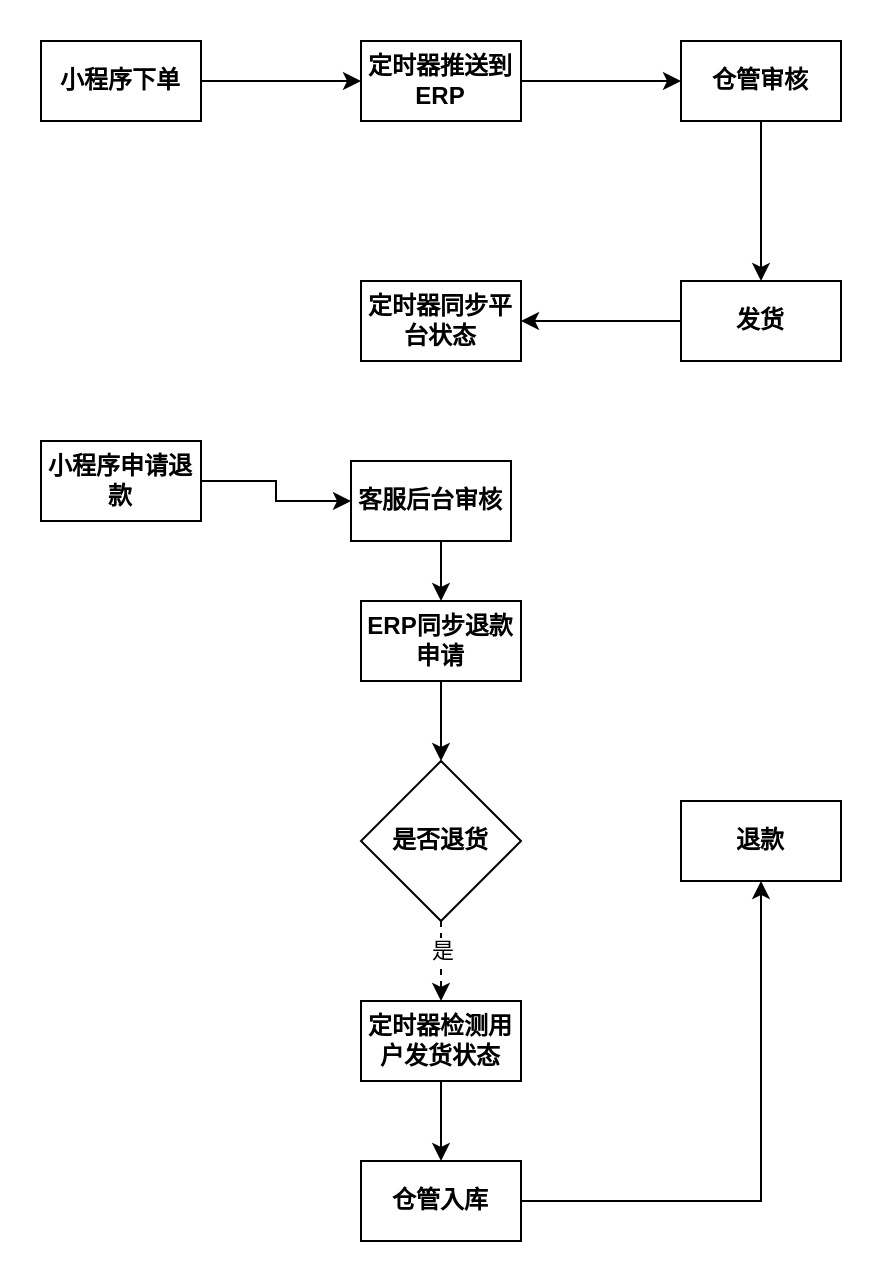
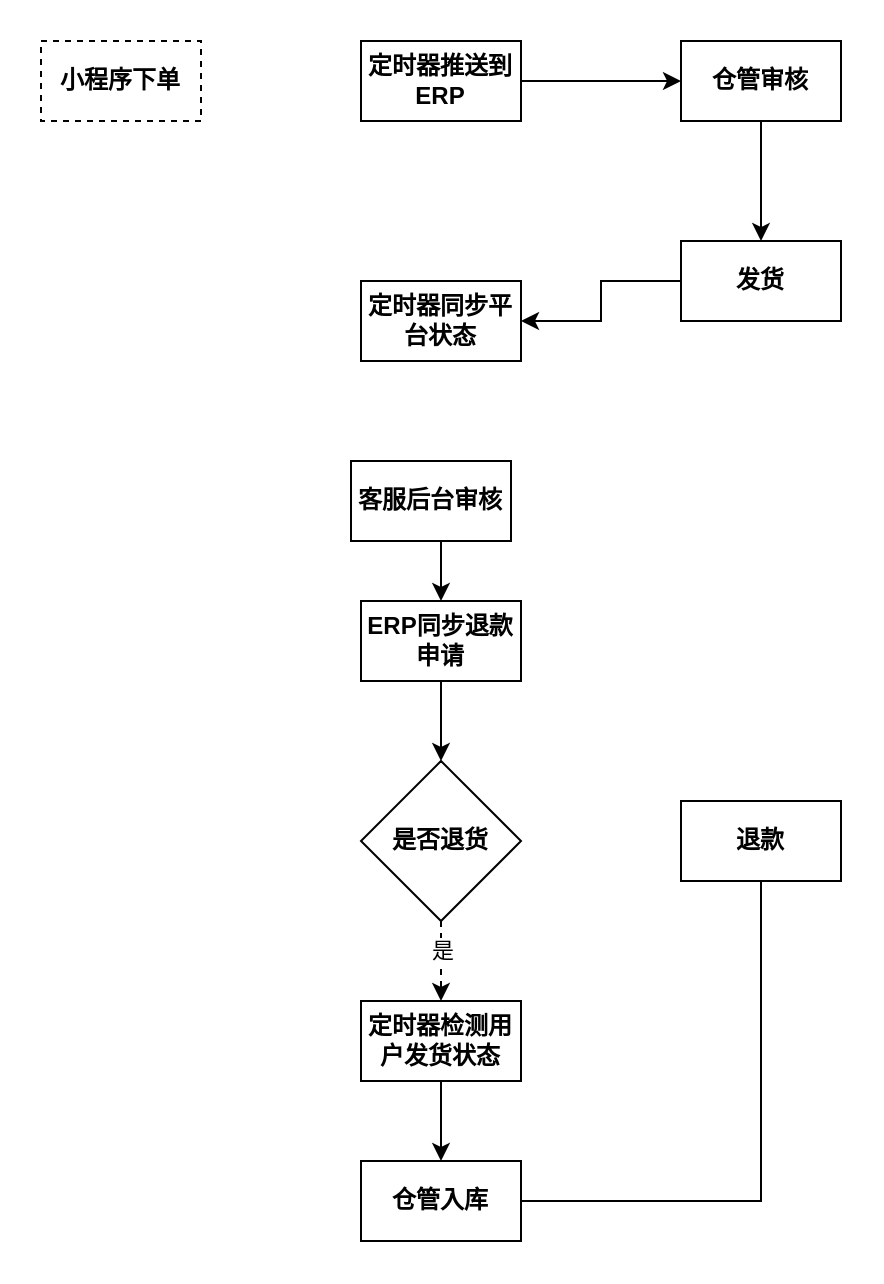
  <mxCell id="0" />
  <mxCell id="1" parent="0" />
- <mxCell id="2" style="edgeStyle=orthogonalEdgeStyle;rounded=0;orthogonalLoop=1;jettySize=auto;html=1;exitX=1;exitY=0.5;exitDx=0;exitDy=0;" edge="1" parent="1" source="3" target="5"><mxGeometry relative="1" as="geometry" /></mxCell>
- <mxCell id="3" value="&lt;b&gt;小程序下单&lt;/b&gt;" style="rounded=0;whiteSpace=wrap;html=1;" vertex="1" parent="1"><mxGeometry x="20" y="20" width="80" height="40" as="geometry" /></mxCell>
+ <mxCell id="3" value="&lt;b&gt;小程序下单&lt;/b&gt;" style="rounded=0;whiteSpace=wrap;html=1;dashed=1;" vertex="1" parent="1"><mxGeometry x="20" y="20" width="80" height="40" as="geometry" /></mxCell>
  <mxCell id="4" style="edgeStyle=orthogonalEdgeStyle;rounded=0;orthogonalLoop=1;jettySize=auto;html=1;exitX=1;exitY=0.5;exitDx=0;exitDy=0;" edge="1" parent="1" source="5" target="7"><mxGeometry relative="1" as="geometry" /></mxCell>
  <mxCell id="5" value="&lt;b&gt;定时器推送到ERP&lt;/b&gt;" style="rounded=0;whiteSpace=wrap;html=1;" vertex="1" parent="1"><mxGeometry x="180" y="20" width="80" height="40" as="geometry" /></mxCell>
  <mxCell id="6" style="edgeStyle=orthogonalEdgeStyle;rounded=0;orthogonalLoop=1;jettySize=auto;html=1;exitX=0.5;exitY=1;exitDx=0;exitDy=0;" edge="1" parent="1" source="7" target="9"><mxGeometry relative="1" as="geometry" /></mxCell>
  <mxCell id="7" value="&lt;b&gt;仓管审核&lt;/b&gt;" style="rounded=0;whiteSpace=wrap;html=1;" vertex="1" parent="1"><mxGeometry x="340" y="20" width="80" height="40" as="geometry" /></mxCell>
  <mxCell id="8" style="edgeStyle=orthogonalEdgeStyle;rounded=0;orthogonalLoop=1;jettySize=auto;html=1;exitX=0;exitY=0.5;exitDx=0;exitDy=0;entryX=1;entryY=0.5;entryDx=0;entryDy=0;" edge="1" parent="1" source="9" target="10"><mxGeometry relative="1" as="geometry" /></mxCell>
- <mxCell id="9" value="&lt;b&gt;发货&lt;/b&gt;" style="rounded=0;whiteSpace=wrap;html=1;" vertex="1" parent="1"><mxGeometry x="340" y="140" width="80" height="40" as="geometry" /></mxCell>
+ <mxCell id="9" value="&lt;b&gt;发货&lt;/b&gt;" style="rounded=0;whiteSpace=wrap;html=1;" vertex="1" parent="1"><mxGeometry x="340" y="120" width="80" height="40" as="geometry" /></mxCell>
  <mxCell id="10" value="&lt;b&gt;定时器同步平台状态&lt;/b&gt;" style="rounded=0;whiteSpace=wrap;html=1;" vertex="1" parent="1"><mxGeometry x="180" y="140" width="80" height="40" as="geometry" /></mxCell>
- <mxCell id="11" style="edgeStyle=orthogonalEdgeStyle;rounded=0;orthogonalLoop=1;jettySize=auto;html=1;exitX=1;exitY=0.5;exitDx=0;exitDy=0;entryX=0;entryY=0.5;entryDx=0;entryDy=0;" edge="1" parent="1" source="12" target="14"><mxGeometry relative="1" as="geometry" /></mxCell>
- <mxCell id="12" value="&lt;b&gt;小程序申请退款&lt;/b&gt;" style="rounded=0;whiteSpace=wrap;html=1;" vertex="1" parent="1"><mxGeometry x="20" y="220" width="80" height="40" as="geometry" /></mxCell>
  <mxCell id="13" style="edgeStyle=orthogonalEdgeStyle;rounded=0;orthogonalLoop=1;jettySize=auto;html=1;exitX=0.5;exitY=1;exitDx=0;exitDy=0;" edge="1" parent="1" source="14"><mxGeometry relative="1" as="geometry"><mxPoint x="220" y="300" as="targetPoint" /></mxGeometry></mxCell>
  <mxCell id="14" value="&lt;b&gt;客服后台审核&lt;/b&gt;" style="rounded=0;whiteSpace=wrap;html=1;" vertex="1" parent="1"><mxGeometry x="175" y="230" width="80" height="40" as="geometry" /></mxCell>
  <mxCell id="15" style="edgeStyle=orthogonalEdgeStyle;rounded=0;orthogonalLoop=1;jettySize=auto;html=1;exitX=0.5;exitY=1;exitDx=0;exitDy=0;" edge="1" parent="1" source="16" target="19"><mxGeometry relative="1" as="geometry" /></mxCell>
  <mxCell id="16" value="&lt;b&gt;ERP同步退款申请&lt;/b&gt;" style="rounded=0;whiteSpace=wrap;html=1;" vertex="1" parent="1"><mxGeometry x="180" y="300" width="80" height="40" as="geometry" /></mxCell>
  <mxCell id="17" style="edgeStyle=orthogonalEdgeStyle;rounded=0;orthogonalLoop=1;jettySize=auto;html=1;exitX=0.5;exitY=1;exitDx=0;exitDy=0;dashed=1;" edge="1" parent="1" source="19" target="22"><mxGeometry relative="1" as="geometry" /></mxCell>
  <mxCell id="18" value="是" style="edgeLabel;html=1;align=center;verticalAlign=middle;resizable=0;points=[];" vertex="1" connectable="0" parent="17"><mxGeometry x="-0.279" relative="1" as="geometry"><mxPoint as="offset" /></mxGeometry></mxCell>
  <mxCell id="19" value="&lt;b&gt;是否退货&lt;/b&gt;" style="rhombus;whiteSpace=wrap;html=1;" vertex="1" parent="1"><mxGeometry x="180" y="380" width="80" height="80" as="geometry" /></mxCell>
  <mxCell id="20" value="&lt;b&gt;退款&lt;/b&gt;" style="rounded=0;whiteSpace=wrap;html=1;" vertex="1" parent="1"><mxGeometry x="340" y="400" width="80" height="40" as="geometry" /></mxCell>
  <mxCell id="21" style="edgeStyle=orthogonalEdgeStyle;rounded=0;orthogonalLoop=1;jettySize=auto;html=1;exitX=0.5;exitY=1;exitDx=0;exitDy=0;" edge="1" parent="1" source="22" target="24"><mxGeometry relative="1" as="geometry" /></mxCell>
  <mxCell id="22" value="&lt;b&gt;定时器检测用户发货状态&lt;/b&gt;" style="rounded=0;whiteSpace=wrap;html=1;" vertex="1" parent="1"><mxGeometry x="180" y="500" width="80" height="40" as="geometry" /></mxCell>
- <mxCell id="23" style="edgeStyle=orthogonalEdgeStyle;rounded=0;orthogonalLoop=1;jettySize=auto;html=1;exitX=1;exitY=0.5;exitDx=0;exitDy=0;entryX=0.5;entryY=1;entryDx=0;entryDy=0;" edge="1" parent="1" source="24" target="20"><mxGeometry relative="1" as="geometry" /></mxCell>
+ <mxCell id="23" style="edgeStyle=orthogonalEdgeStyle;rounded=0;orthogonalLoop=1;jettySize=auto;html=1;exitX=1;exitY=0.5;exitDx=0;exitDy=0;entryX=0.5;entryY=1;entryDx=0;entryDy=0;endArrow=none;" edge="1" parent="1" source="24" target="20"><mxGeometry relative="1" as="geometry" /></mxCell>
  <mxCell id="24" value="&lt;b&gt;仓管入库&lt;/b&gt;" style="rounded=0;whiteSpace=wrap;html=1;" vertex="1" parent="1"><mxGeometry x="180" y="580" width="80" height="40" as="geometry" /></mxCell>
